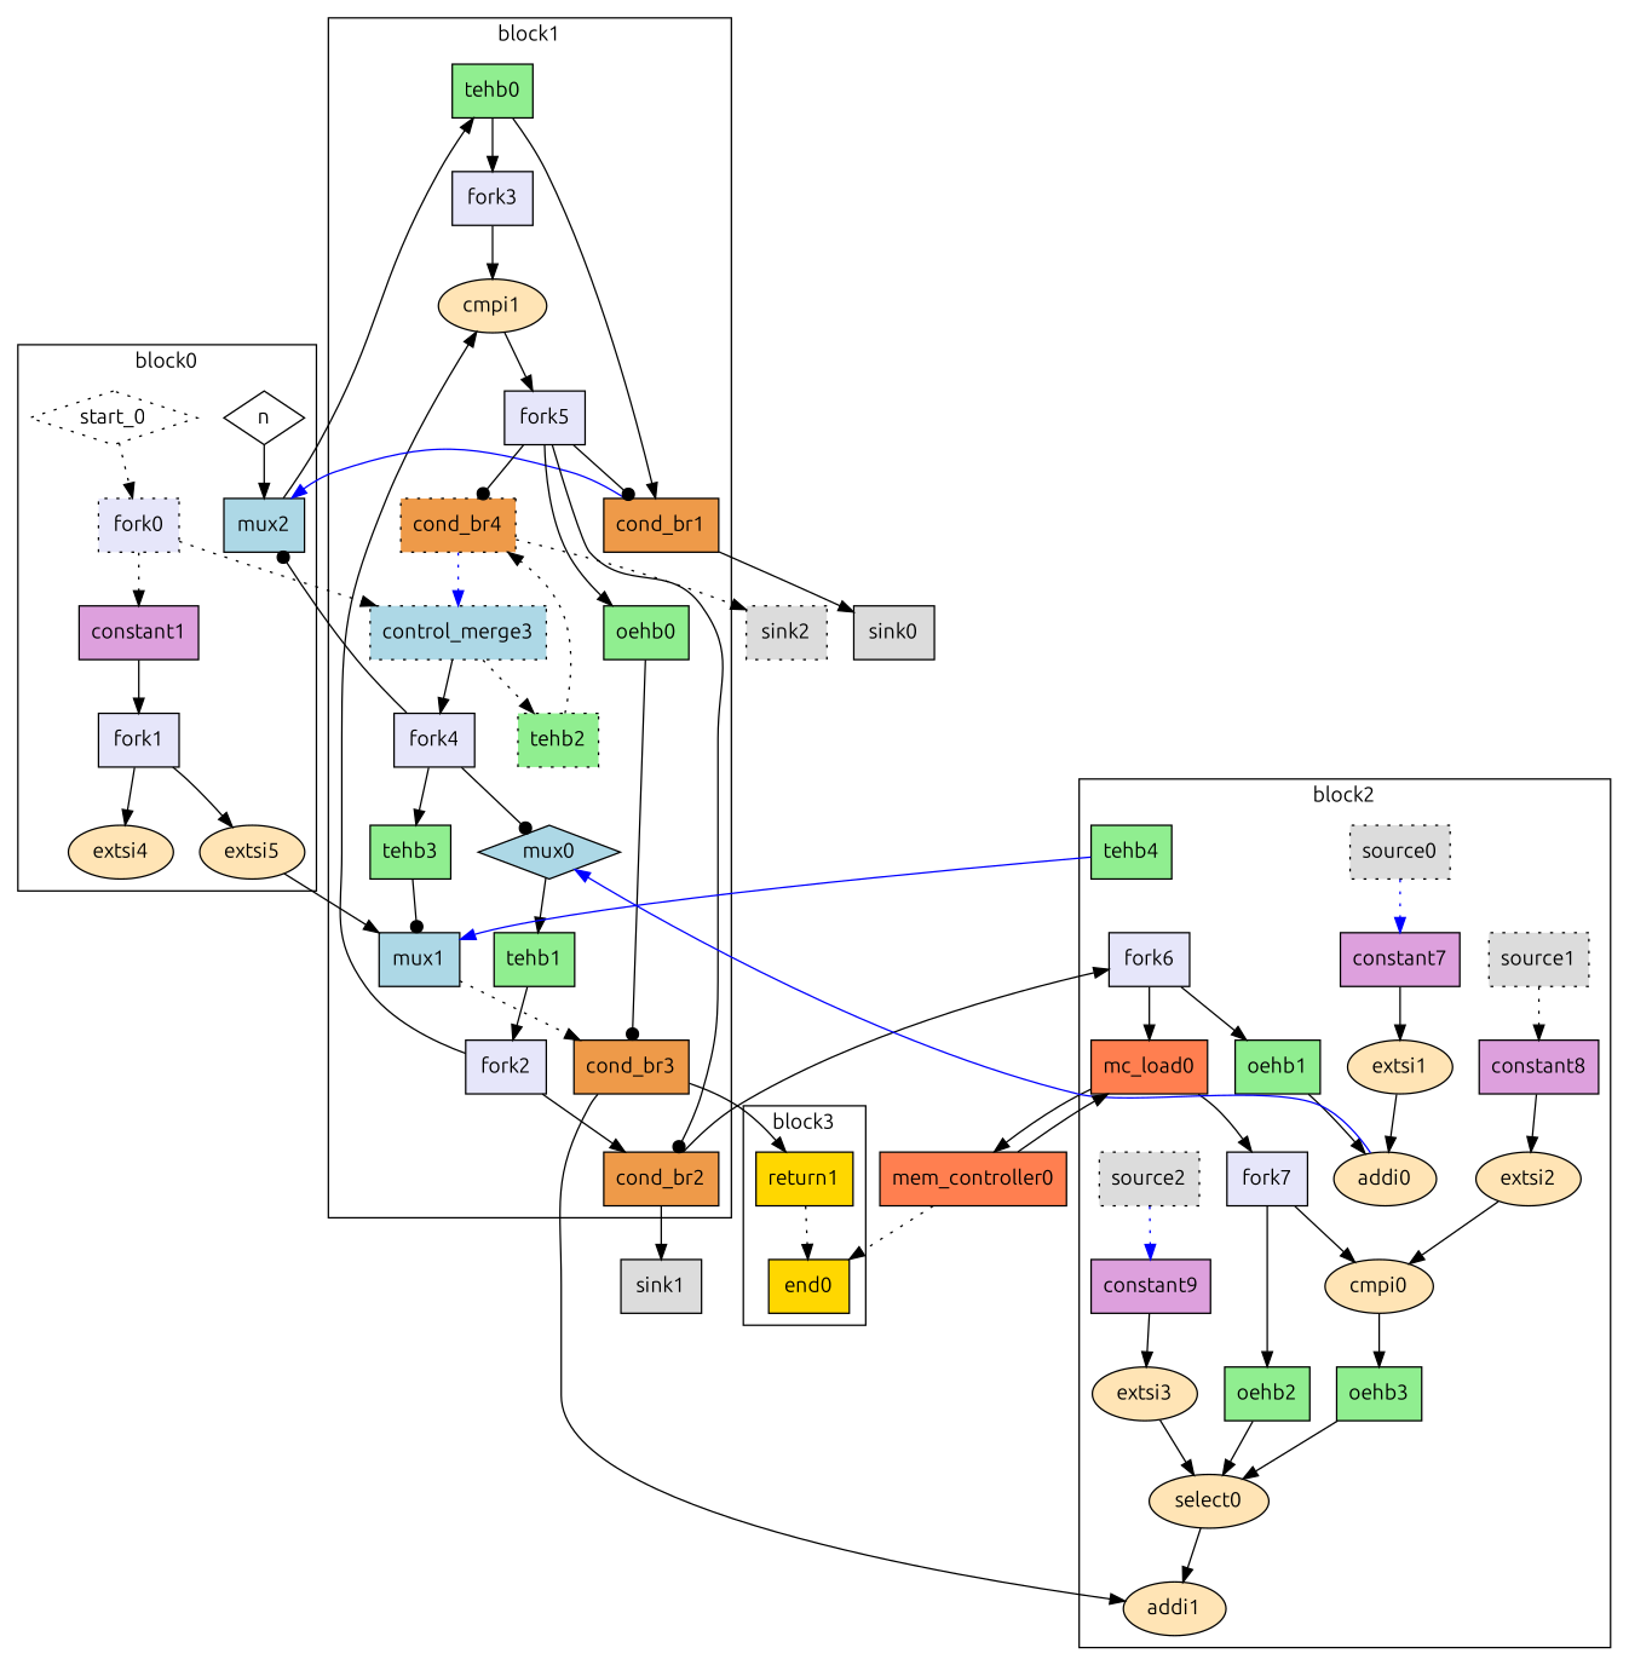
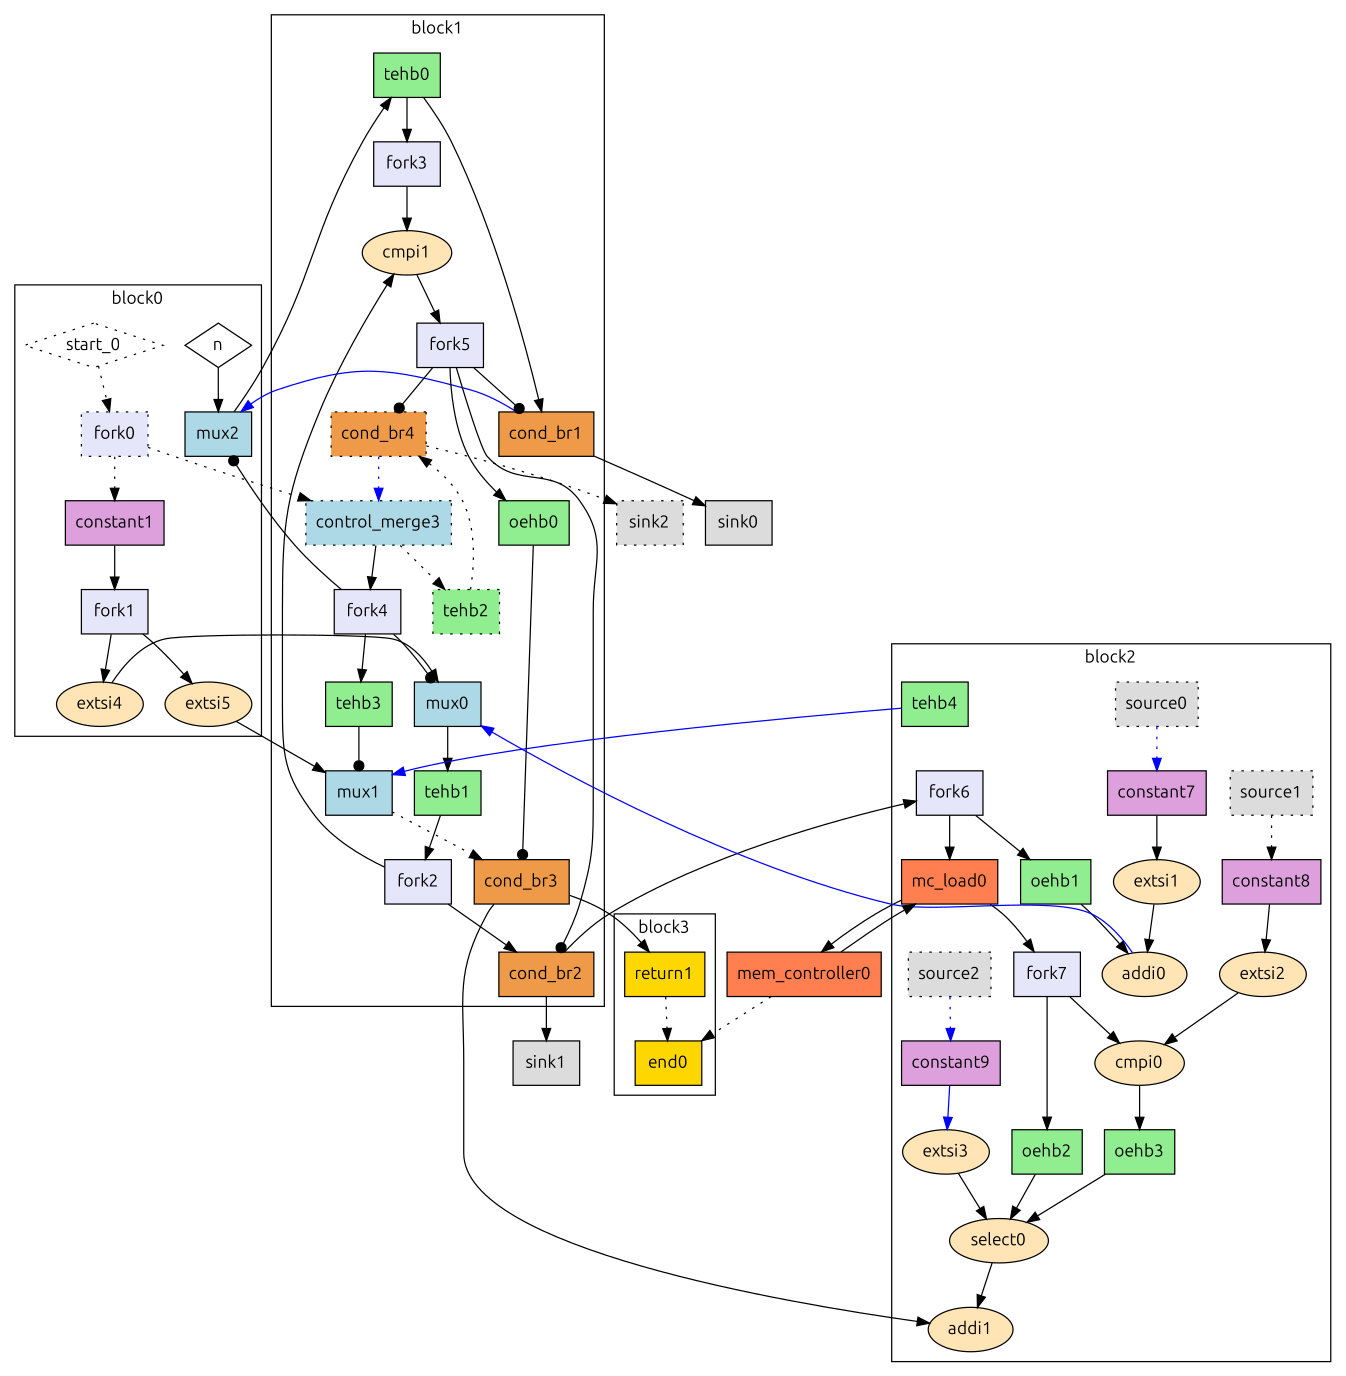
  digraph {
    compound=true
    fontname=Ubuntu
    splines=spline
    node [bbID=3 fontname=Ubuntu in="in1:32" mlir_op="handshake.fork" out="out1:32" shape=box style=filled type=Operator delay="0.000 0.000 0.000 0.000 0.000 0.000 0.000 0.000" fillcolor=moccasin]
    edge [arrowhead=normal arrowtail=none dir=both fontname=Ubuntu from=out1 style=solid to=in1]
    n1 [bbID=1 label=n mlir_op="handshake.func" shape=diamond style=solid type=Entry delay="" fillcolor=""]
    n2 [bbID=2 delay="1.412 1.397 0.000 1.412 1.397 1.412 0.000 0.000" fillcolor=lightblue in="in1?:1 in2:32 in3:32" label=mux2 mlir_op="handshake.mux" type=Mux]
    n3 [bbID=1 control=true in="in1:0" label=start_0 mlir_op="handshake.func" out="out1:0" shape=diamond style=dotted type=Entry delay="" fillcolor=""]
    n4 [bbID=1 delay="0.000 0.100 0.100 0.000 0.000 0.000 0.000 0.000" fillcolor=lavender in="in1:0" label=fork0 out="out1:0 out2:0" style="filled, dotted" type=Fork]
    n5 [bbID=1 fillcolor=plum in="in1:1" label=constant1 mlir_op="handshake.constant" out="out1:1" type=Constant value="0x0"]
    n6 [bbID=1 delay="0.000 0.100 0.100 0.000 0.000 0.000 0.000 0.000" fillcolor=lavender in="in1:1" label=fork1 out="out1:1 out2:1" type=Fork]
    n7 [II=1 bbID=1 in="in1:1" label=extsi4 latency=0 mlir_op="arith.extsi" op=sext_op shape=oval]
    n8 [II=1 bbID=1 in="in1:1" label=extsi5 latency=0 mlir_op="arith.extsi" op=sext_op shape=oval]
    n9 [bbID=2 fillcolor=lightgreen label=tehb0 mlir_op="handshake.tehb" slots=4001 transparent=true type=Buffer]
-   n10 [bbID=2 delay="1.412 1.397 0.000 1.412 1.397 1.412 0.000 0.000" fillcolor=lightblue in="in1?:1 in2:32 in3:32" label=mux0 mlir_op="handshake.mux" shape=diamond type=Mux]
+   n10 [bbID=2 delay="1.412 1.397 0.000 1.412 1.397 1.412 0.000 0.000" fillcolor=lightblue in="in1?:1 in2:32 in3:32" label=mux0 mlir_op="handshake.mux" type=Mux]
    n11 [bbID=2 fillcolor=lightgreen label=tehb1 mlir_op="handshake.tehb" slots=4001 transparent=true type=Buffer]
    n12 [bbID=2 delay="0.000 0.100 0.100 0.000 0.000 0.000 0.000 0.000" fillcolor=lavender label=fork2 out="out1:32 out2:32" type=Fork]
    n13 [II=1 bbID=2 delay="1.907 1.397 1.400 1.409 0.000 0.000 0.000 0.000" in="in1:32 in2:32" label=cmpi1 latency=0 mlir_op="arith.cmpi<" op=icmp_ult_op out="out1:1" shape=oval]
    n14 [bbID=2 delay="0.000 1.409 1.411 1.412 1.400 1.412 0.000 0.000" fillcolor=tan2 in="in1:32 in2?:1" label=cond_br2 mlir_op="handshake.cond_br" out="out1+:32 out2-:32" type=Branch]
    n15 [bbID=2 fillcolor=lightgreen in="in1:1" label=tehb3 mlir_op="handshake.tehb" out="out1:1" slots=2003 transparent=true type=Buffer]
    n16 [bbID=2 delay="1.412 1.397 0.000 1.412 1.397 1.412 0.000 0.000" fillcolor=lightblue in="in1?:1 in2:32 in3:32" label=mux1 mlir_op="handshake.mux" type=Mux]
    n17 [bbID=2 delay="0.000 1.409 1.411 1.412 1.400 1.412 0.000 0.000" fillcolor=tan2 in="in1:32 in2?:1" label=cond_br3 mlir_op="handshake.cond_br" out="out1+:32 out2-:32" type=Branch]
    n18 [bbID=2 delay="0.000 0.100 0.100 0.000 0.000 0.000 0.000 0.000" fillcolor=lavender label=fork3 out="out1:32 out2:32" type=Fork]
    n19 [bbID=2 delay="0.000 1.409 1.411 1.412 1.400 1.412 0.000 0.000" fillcolor=tan2 in="in1:32 in2?:1" label=cond_br1 mlir_op="handshake.cond_br" out="out1+:32 out2-:32" type=Branch]
    n20 [bbID=2 delay="0.000 1.397 0.000 0.000 0.000 0.000 0.000 0.000" fillcolor=lightblue in="in1:0 in2:0" label=control_merge3 mlir_op="handshake.control_merge" out="out1:0 out2?:1" style="filled, dotted" type=CntrlMerge]
    n21 [bbID=2 delay="0.000 0.100 0.100 0.000 0.000 0.000 0.000 0.000" fillcolor=lavender in="in1:1" label=fork4 out="out1:1 out2:1 out3:1" type=Fork]
    n22 [bbID=2 fillcolor=lightgreen in="in1:0" label=tehb2 mlir_op="handshake.tehb" out="out1:0" slots=4001 style="filled, dotted" transparent=true type=Buffer]
    n23 [bbID=2 delay="0.000 0.100 0.100 0.000 0.000 0.000 0.000 0.000" fillcolor=lavender in="in1:1" label=fork5 out="out1:1 out2:1 out3:1 out4:1" type=Fork]
    n24 [bbID=2 fillcolor=lightgreen in="in1:1" label=oehb0 mlir_op="handshake.oehb" out="out1:1" slots=1 type=OEHB]
    n25 [bbID=2 delay="0.000 1.409 1.411 1.412 1.400 1.412 0.000 0.000" fillcolor=tan2 in="in1:0 in2?:1" label=cond_br4 mlir_op="handshake.cond_br" out="out1+:0 out2-:0" style="filled, dotted" type=Branch]
    n26 [delay="0.000 0.100 0.100 0.000 0.000 0.000 0.000 0.000" fillcolor=lavender label=fork6 out="out1:32 out2:32" type=Fork]
    n27 [II=1 delay="1.412 1.409 0.000 0.000 0.000 0.000 0.000 0.000" fillcolor=coral in="in1:32 in2:32" label=mc_load0 latency=1 mlir_op="handshake.mc_load" op=mc_load_op out="out1:32 out2:32" portId=0]
    n28 [fillcolor=lightgreen label=oehb1 mlir_op="handshake.oehb" slots=1 type=OEHB]
    n29 [fillcolor=gainsboro label=source0 mlir_op="handshake.source" out="out1:0" style="filled, dotted" type=Source in=""]
    n30 [fillcolor=plum in="in1:2" label=constant7 mlir_op="handshake.constant" out="out1:2" type=Constant value="0x1"]
    n31 [II=1 in="in1:2" label=extsi1 latency=0 mlir_op="arith.extsi" op=sext_op shape=oval]
    n32 [II=1 delay="2.287 1.397 1.400 1.409 0.000 0.000 0.000 0.000" in="in1:32 in2:32" label=addi0 latency=0 mlir_op="arith.addi" op=add_op shape=oval]
    n33 [fillcolor=gainsboro label=source1 mlir_op="handshake.source" out="out1:0" style="filled, dotted" type=Source in=""]
    n34 [fillcolor=plum in="in1:5" label=constant8 mlir_op="handshake.constant" out="out1:5" type=Constant value="0x0a"]
    n35 [II=1 in="in1:5" label=extsi2 latency=0 mlir_op="arith.extsi" op=sext_op shape=oval]
    n36 [II=1 delay="1.907 1.397 1.400 1.409 0.000 0.000 0.000 0.000" in="in1:32 in2:32" label=cmpi0 latency=0 mlir_op="arith.cmpi>" op=icmp_sgt_op out="out1:1" shape=oval]
    n37 [fillcolor=gainsboro label=source2 mlir_op="handshake.source" out="out1:0" style="filled, dotted" type=Source in=""]
    n38 [fillcolor=plum in="in1:1" label=constant9 mlir_op="handshake.constant" out="out1:1" type=Constant value="0x0"]
    n39 [II=1 in="in1:1" label=extsi3 latency=0 mlir_op="arith.extsi" op=sext_op shape=oval]
    n40 [II=1 delay="1.397 1.397 1.412 2.061 0.000 0.000 0.000 0.000" in="in1?:1 in2+:32 in3-:32" label=select0 latency=0 mlir_op="arith.select" op=select_op shape=oval]
    n41 [delay="0.000 0.100 0.100 0.000 0.000 0.000 0.000 0.000" fillcolor=lavender label=fork7 out="out1:32 out2:32" type=Fork]
    n42 [fillcolor=lightgreen label=oehb2 mlir_op="handshake.oehb" slots=1 type=OEHB]
    n43 [fillcolor=lightgreen in="in1:1" label=oehb3 mlir_op="handshake.oehb" out="out1:1" slots=1 type=OEHB]
    n44 [II=1 delay="2.287 1.397 1.400 1.409 0.000 0.000 0.000 0.000" in="in1:32 in2:32" label=addi1 latency=0 mlir_op="arith.addi" op=add_op shape=oval]
    n45 [fillcolor=lightgreen label=tehb4 mlir_op="handshake.tehb" slots=4001 transparent=true type=Buffer]
    n46 [II=1 bbID=4 delay="1.412 1.397 0.000 0.000 0.000 0.000 0.000 0.000" fillcolor=gold label=return1 latency=0 mlir_op="handshake.return" op=ret_op]
    n47 [bbID=4 delay="1.397 0.000 1.397 1.409 0.000 0.000 0.000 0.000" fillcolor=gold in="in1:0*e in2:32" label=end0 mlir_op="handshake.end" type=Exit]
    n48 [bbID=0 fillcolor=gainsboro label=sink1 mlir_op="handshake.sink" type=Sink out=""]
    n49 [bbID=0 fillcolor=gainsboro label=sink0 mlir_op="handshake.sink" type=Sink out=""]
    n50 [bbID=0 fillcolor=gainsboro in="in1:0" label=sink2 mlir_op="handshake.sink" style="filled, dotted" type=Sink out=""]
    n51 [bbID=0 bbcount=0 fillcolor=coral in="in1:32*l0a" label=mem_controller0 ldcount=1 memory=a mlir_op="handshake.mem_controller" out="out1:32*l0d out2:0*e" stcount=0 type=MC]
    subgraph cluster_1 {
      label=block0
      n1
      n2
      n3
      n4
      n5
      n6
      n7
      n8
    }
    subgraph cluster_2 {
      label=block1
      n9
      n10
      n11
      n12
      n13
      n14
      n15
      n16
      n17
      n18
      n19
      n20
      n21
      n22
      n23
      n24
      n25
    }
    subgraph cluster_3 {
      label=block2
      n26
      n27
      n28
      n29
      n30
      n31
      n32
      n33
      n34
      n35
      n36
      n37
      n38
      n39
      n40
      n41
      n42
      n43
      n44
      n45
    }
    subgraph cluster_4 {
      label=block3
      n46
      n47
    }
    n1 -> n2 [to=in3]
    n2 -> n9
    n3 -> n4 [style=dotted]
    n4 -> n5 [from=out2 style=dotted]
    n4 -> n20 [style=dotted to=in2]
    n5 -> n6
    n6 -> n7
    n6 -> n8 [from=out2]
+   n7 -> n10 [to=in3]
    n8 -> n16 [to=in3]
    n9 -> n18
    n9 -> n19
    n10 -> n11
    n11 -> n12
    n12 -> n13 [from=out2]
    n12 -> n14
    n13 -> n23
    n14 -> n26
    n14 -> n48 [from=out2]
    n15 -> n16 [arrowhead=dot]
    n16 -> n17 [style=dotted]
    n17 -> n44
    n17 -> n46 [from=out2]
    n18 -> n13 [from=out2 to=in2]
    n19 -> n2 [color=blue to=in2]
    n19 -> n49 [from=out2]
    n20 -> n21 [from=out2]
    n20 -> n22 [style=dotted]
    n21 -> n2 [arrowhead=dot]
    n21 -> n10 [arrowhead=dot from=out3]
    n21 -> n15 [from=out2]
    n22 -> n25 [style=dotted]
    n23 -> n14 [arrowhead=dot from=out3 to=in2]
    n23 -> n19 [arrowhead=dot from=out4 to=in2]
    n23 -> n24 [from=out2]
    n23 -> n25 [arrowhead=dot to=in2]
    n24 -> n17 [arrowhead=dot to=in2]
    n25 -> n20 [color=blue style=dotted]
    n25 -> n50 [from=out2 style=dotted]
    n26 -> n27 [from=out2 to=in2]
    n26 -> n28
    n27 -> n41
    n27 -> n51 [from=out2 mem_address=true]
    n28 -> n32
    n29 -> n30 [color=blue style=dotted]
    n30 -> n31
    n31 -> n32 [to=in2]
    n32 -> n10 [color=blue to=in2]
    n33 -> n34 [style=dotted]
    n34 -> n35
    n35 -> n36 [to=in2]
    n36 -> n43
    n37 -> n38 [color=blue style=dotted]
-   n38 -> n39
+   n38 -> n39 [color=blue]
    n39 -> n40 [to=in3]
    n40 -> n44 [to=in2]
    n41 -> n36 [from=out2]
    n41 -> n42
    n42 -> n40 [to=in2]
    n43 -> n40
    n45 -> n16 [color=blue to=in2]
    n46 -> n47 [style=dotted to=in2]
    n51 -> n27 [mem_address=false]
    n51 -> n47 [from=out2 style=dotted]
  }
